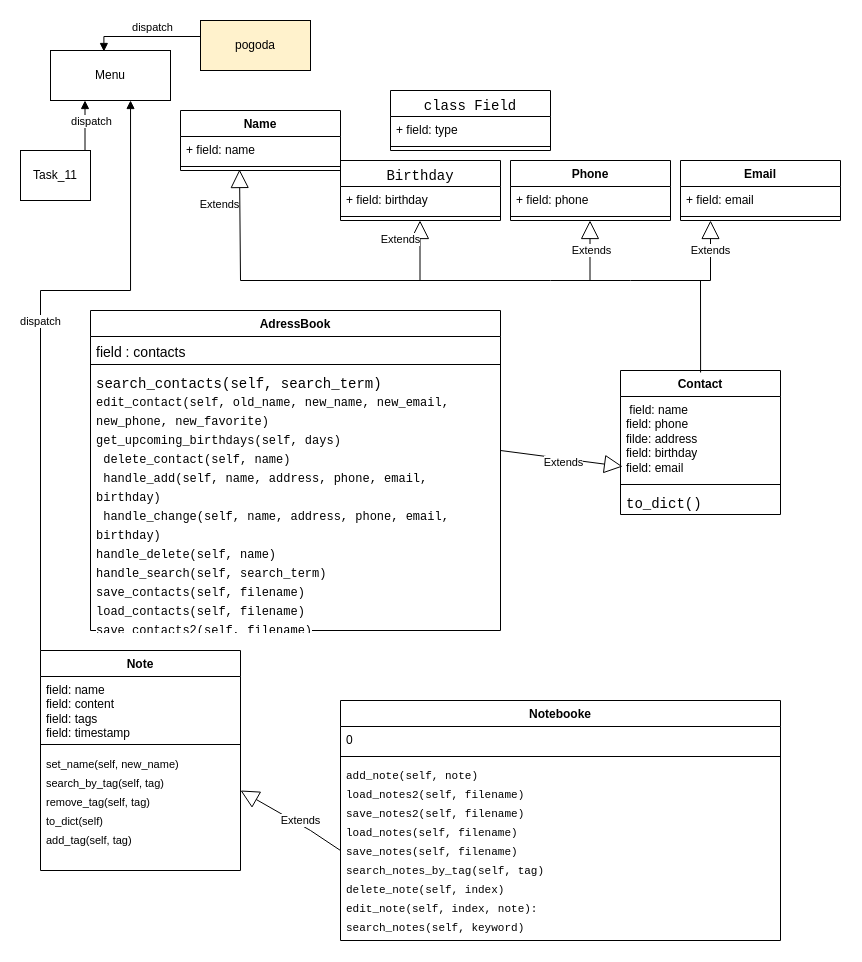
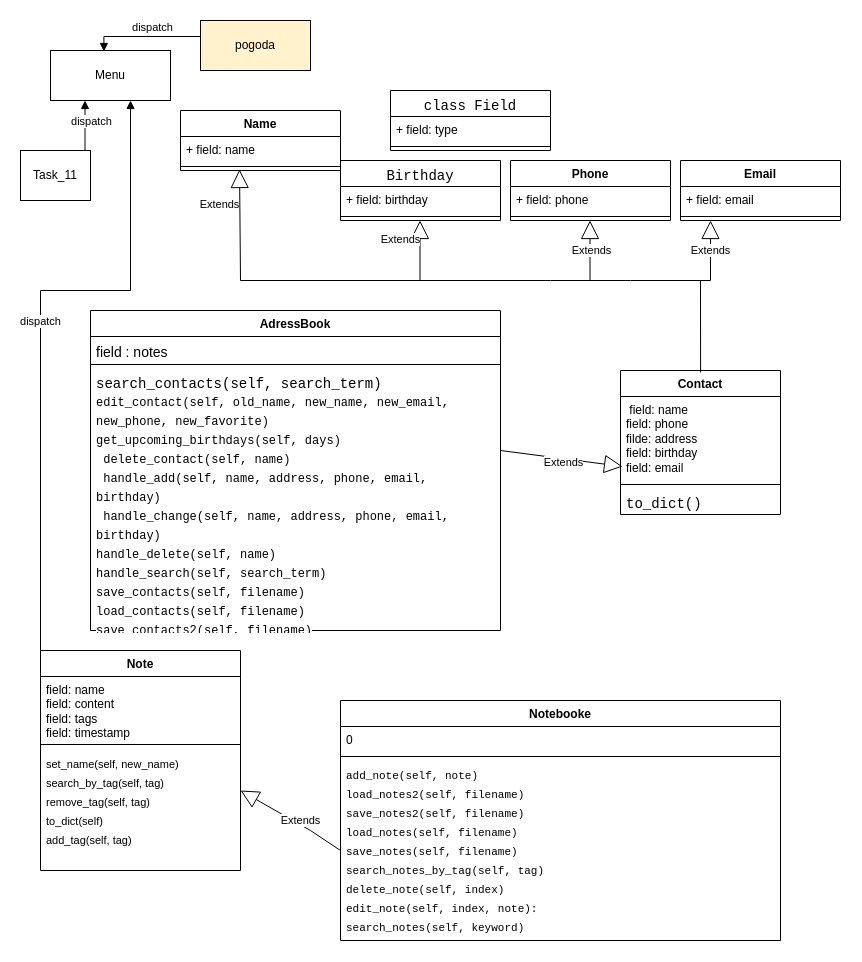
  <mxCell id="0" />
  <mxCell id="1" parent="0" />
  <mxCell id="2" value="&lt;div style=&quot;font-family: Consolas, &amp;quot;Courier New&amp;quot;, monospace; font-weight: normal; font-size: 14px; line-height: 19px;&quot;&gt;&lt;span style=&quot;background-color: rgb(255, 255, 255);&quot;&gt;class Field&lt;/span&gt;&lt;/div&gt;" style="swimlane;fontStyle=1;align=center;verticalAlign=top;childLayout=stackLayout;horizontal=1;startSize=26;horizontalStack=0;resizeParent=1;resizeParentMax=0;resizeLast=0;collapsible=1;marginBottom=0;whiteSpace=wrap;html=1;" vertex="1" parent="1"><mxGeometry x="390" y="90" width="160" height="60" as="geometry" /></mxCell>
  <mxCell id="3" value="+ field: type" style="text;strokeColor=none;fillColor=none;align=left;verticalAlign=top;spacingLeft=4;spacingRight=4;overflow=hidden;rotatable=0;points=[[0,0.5],[1,0.5]];portConstraint=eastwest;whiteSpace=wrap;html=1;" vertex="1" parent="2"><mxGeometry y="26" width="160" height="26" as="geometry" /></mxCell>
  <mxCell id="4" value="" style="line;strokeWidth=1;fillColor=none;align=left;verticalAlign=middle;spacingTop=-1;spacingLeft=3;spacingRight=3;rotatable=0;labelPosition=right;points=[];portConstraint=eastwest;strokeColor=inherit;" vertex="1" parent="2"><mxGeometry y="52" width="160" height="8" as="geometry" /></mxCell>
  <mxCell id="5" value="&lt;div style=&quot;font-family: Consolas, &amp;quot;Courier New&amp;quot;, monospace; font-weight: normal; font-size: 14px; line-height: 19px;&quot;&gt;Birthday&lt;/div&gt;" style="swimlane;fontStyle=1;align=center;verticalAlign=top;childLayout=stackLayout;horizontal=1;startSize=26;horizontalStack=0;resizeParent=1;resizeParentMax=0;resizeLast=0;collapsible=1;marginBottom=0;whiteSpace=wrap;html=1;labelBackgroundColor=#FFFFFF;fontColor=#000000;" vertex="1" parent="1"><mxGeometry x="340" y="160" width="160" height="60" as="geometry" /></mxCell>
  <mxCell id="6" value="+ field: birthday" style="text;strokeColor=none;fillColor=none;align=left;verticalAlign=top;spacingLeft=4;spacingRight=4;overflow=hidden;rotatable=0;points=[[0,0.5],[1,0.5]];portConstraint=eastwest;whiteSpace=wrap;html=1;" vertex="1" parent="5"><mxGeometry y="26" width="160" height="26" as="geometry" /></mxCell>
  <mxCell id="7" value="" style="line;strokeWidth=1;fillColor=none;align=left;verticalAlign=middle;spacingTop=-1;spacingLeft=3;spacingRight=3;rotatable=0;labelPosition=right;points=[];portConstraint=eastwest;strokeColor=inherit;" vertex="1" parent="5"><mxGeometry y="52" width="160" height="8" as="geometry" /></mxCell>
  <mxCell id="8" value="Email" style="swimlane;fontStyle=1;align=center;verticalAlign=top;childLayout=stackLayout;horizontal=1;startSize=26;horizontalStack=0;resizeParent=1;resizeParentMax=0;resizeLast=0;collapsible=1;marginBottom=0;whiteSpace=wrap;html=1;" vertex="1" parent="1"><mxGeometry x="680" y="160" width="160" height="60" as="geometry" /></mxCell>
  <mxCell id="9" value="+ field: email" style="text;strokeColor=none;fillColor=none;align=left;verticalAlign=top;spacingLeft=4;spacingRight=4;overflow=hidden;rotatable=0;points=[[0,0.5],[1,0.5]];portConstraint=eastwest;whiteSpace=wrap;html=1;" vertex="1" parent="8"><mxGeometry y="26" width="160" height="26" as="geometry" /></mxCell>
  <mxCell id="10" value="" style="line;strokeWidth=1;fillColor=none;align=left;verticalAlign=middle;spacingTop=-1;spacingLeft=3;spacingRight=3;rotatable=0;labelPosition=right;points=[];portConstraint=eastwest;strokeColor=inherit;" vertex="1" parent="8"><mxGeometry y="52" width="160" height="8" as="geometry" /></mxCell>
  <mxCell id="11" value="Phone" style="swimlane;fontStyle=1;align=center;verticalAlign=top;childLayout=stackLayout;horizontal=1;startSize=26;horizontalStack=0;resizeParent=1;resizeParentMax=0;resizeLast=0;collapsible=1;marginBottom=0;whiteSpace=wrap;html=1;" vertex="1" parent="1"><mxGeometry x="510" y="160" width="160" height="60" as="geometry" /></mxCell>
  <mxCell id="12" value="+ field: phone" style="text;strokeColor=none;fillColor=none;align=left;verticalAlign=top;spacingLeft=4;spacingRight=4;overflow=hidden;rotatable=0;points=[[0,0.5],[1,0.5]];portConstraint=eastwest;whiteSpace=wrap;html=1;" vertex="1" parent="11"><mxGeometry y="26" width="160" height="26" as="geometry" /></mxCell>
  <mxCell id="13" value="" style="line;strokeWidth=1;fillColor=none;align=left;verticalAlign=middle;spacingTop=-1;spacingLeft=3;spacingRight=3;rotatable=0;labelPosition=right;points=[];portConstraint=eastwest;strokeColor=inherit;" vertex="1" parent="11"><mxGeometry y="52" width="160" height="8" as="geometry" /></mxCell>
  <mxCell id="14" value="Name" style="swimlane;fontStyle=1;align=center;verticalAlign=top;childLayout=stackLayout;horizontal=1;startSize=26;horizontalStack=0;resizeParent=1;resizeParentMax=0;resizeLast=0;collapsible=1;marginBottom=0;whiteSpace=wrap;html=1;" vertex="1" parent="1"><mxGeometry x="180" y="110" width="160" height="60" as="geometry" /></mxCell>
  <mxCell id="15" value="+ field: name" style="text;strokeColor=none;fillColor=none;align=left;verticalAlign=top;spacingLeft=4;spacingRight=4;overflow=hidden;rotatable=0;points=[[0,0.5],[1,0.5]];portConstraint=eastwest;whiteSpace=wrap;html=1;" vertex="1" parent="14"><mxGeometry y="26" width="160" height="26" as="geometry" /></mxCell>
  <mxCell id="16" value="" style="line;strokeWidth=1;fillColor=none;align=left;verticalAlign=middle;spacingTop=-1;spacingLeft=3;spacingRight=3;rotatable=0;labelPosition=right;points=[];portConstraint=eastwest;strokeColor=inherit;" vertex="1" parent="14"><mxGeometry y="52" width="160" height="8" as="geometry" /></mxCell>
  <mxCell id="17" value="Contact" style="swimlane;fontStyle=1;align=center;verticalAlign=top;childLayout=stackLayout;horizontal=1;startSize=26;horizontalStack=0;resizeParent=1;resizeParentMax=0;resizeLast=0;collapsible=1;marginBottom=0;whiteSpace=wrap;html=1;" vertex="1" parent="1"><mxGeometry x="620" y="370" width="160" height="144" as="geometry" /></mxCell>
  <mxCell id="18" value="&amp;nbsp;field: name&lt;br&gt;field: phone&lt;br&gt;filde: address&lt;br&gt;field: birthday&lt;br&gt;field: email" style="text;strokeColor=none;fillColor=none;align=left;verticalAlign=top;spacingLeft=4;spacingRight=4;overflow=hidden;rotatable=0;points=[[0,0.5],[1,0.5]];portConstraint=eastwest;whiteSpace=wrap;html=1;" vertex="1" parent="17"><mxGeometry y="26" width="160" height="84" as="geometry" /></mxCell>
  <mxCell id="19" value="" style="line;strokeWidth=1;fillColor=none;align=left;verticalAlign=middle;spacingTop=-1;spacingLeft=3;spacingRight=3;rotatable=0;labelPosition=right;points=[];portConstraint=eastwest;strokeColor=inherit;" vertex="1" parent="17"><mxGeometry y="110" width="160" height="8" as="geometry" /></mxCell>
  <mxCell id="20" value="&lt;div style=&quot;font-family: Consolas, &amp;quot;Courier New&amp;quot;, monospace; font-size: 14px; line-height: 19px;&quot;&gt;to_dict()&amp;nbsp;&lt;/div&gt;" style="text;strokeColor=none;fillColor=none;align=left;verticalAlign=top;spacingLeft=4;spacingRight=4;overflow=hidden;rotatable=0;points=[[0,0.5],[1,0.5]];portConstraint=eastwest;whiteSpace=wrap;html=1;labelBackgroundColor=#FFFFFF;fontColor=#000000;" vertex="1" parent="17"><mxGeometry y="118" width="160" height="26" as="geometry" /></mxCell>
  <mxCell id="21" value="" style="endArrow=none;html=1;rounded=0;" edge="1" parent="1"><mxGeometry relative="1" as="geometry"><mxPoint x="390" y="280" as="sourcePoint" /><mxPoint x="550" y="280" as="targetPoint" /></mxGeometry></mxCell>
  <mxCell id="22" value="" style="endArrow=none;html=1;rounded=0;" edge="1" parent="1"><mxGeometry relative="1" as="geometry"><mxPoint x="240" y="280" as="sourcePoint" /><mxPoint x="400" y="280" as="targetPoint" /></mxGeometry></mxCell>
  <mxCell id="23" value="" style="endArrow=none;html=1;rounded=0;" edge="1" parent="1"><mxGeometry relative="1" as="geometry"><mxPoint x="550" y="280" as="sourcePoint" /><mxPoint x="710" y="280" as="targetPoint" /><Array as="points"><mxPoint x="630" y="280" /></Array></mxGeometry></mxCell>
  <mxCell id="24" value="" style="endArrow=none;html=1;rounded=0;entryX=-0.06;entryY=0.845;entryDx=0;entryDy=0;entryPerimeter=0;" edge="1" parent="1"><mxGeometry relative="1" as="geometry"><mxPoint x="700" y="280" as="sourcePoint" /><mxPoint x="700.1" y="372" as="targetPoint" /></mxGeometry></mxCell>
  <mxCell id="25" value="Extends" style="endArrow=block;endSize=16;endFill=0;html=1;rounded=0;entryX=0.369;entryY=0.875;entryDx=0;entryDy=0;entryPerimeter=0;" edge="1" parent="1" target="16"><mxGeometry x="0.375" y="20" width="160" relative="1" as="geometry"><mxPoint x="240" y="280" as="sourcePoint" /><mxPoint x="240" y="220" as="targetPoint" /><Array as="points"><mxPoint x="240" y="280" /></Array><mxPoint as="offset" /></mxGeometry></mxCell>
  <mxCell id="26" value="Extends" style="endArrow=block;endSize=16;endFill=0;html=1;rounded=0;" edge="1" parent="1"><mxGeometry x="0.375" y="20" width="160" relative="1" as="geometry"><mxPoint x="419.5" y="280" as="sourcePoint" /><mxPoint x="419.5" y="220" as="targetPoint" /><Array as="points"><mxPoint x="419.5" y="280" /></Array><mxPoint as="offset" /></mxGeometry></mxCell>
  <mxCell id="27" value="Extends" style="endArrow=block;endSize=16;endFill=0;html=1;rounded=0;" edge="1" parent="1"><mxGeometry width="160" relative="1" as="geometry"><mxPoint x="589.5" y="280" as="sourcePoint" /><mxPoint x="589.5" y="220" as="targetPoint" /><Array as="points"><mxPoint x="589.5" y="280" /></Array><mxPoint x="1" as="offset" /></mxGeometry></mxCell>
  <mxCell id="28" value="Extends" style="endArrow=block;endSize=16;endFill=0;html=1;rounded=0;" edge="1" parent="1"><mxGeometry width="160" relative="1" as="geometry"><mxPoint x="710" y="280" as="sourcePoint" /><mxPoint x="710" y="220" as="targetPoint" /><Array as="points"><mxPoint x="710" y="280" /></Array><mxPoint as="offset" /></mxGeometry></mxCell>
  <mxCell id="29" value="AdressBook" style="swimlane;fontStyle=1;align=center;verticalAlign=top;childLayout=stackLayout;horizontal=1;startSize=26;horizontalStack=0;resizeParent=1;resizeParentMax=0;resizeLast=0;collapsible=1;marginBottom=0;whiteSpace=wrap;html=1;" vertex="1" parent="1"><mxGeometry x="90" y="310" width="410" height="320" as="geometry" /></mxCell>
- <mxCell id="30" value="&lt;div style=&quot;font-size: 14px; line-height: 19px;&quot;&gt;&lt;span style=&quot;background-color: rgb(255, 255, 255);&quot;&gt;field : contacts&lt;/span&gt;&lt;/div&gt;" style="text;strokeColor=none;fillColor=none;align=left;verticalAlign=top;spacingLeft=4;spacingRight=4;overflow=hidden;rotatable=0;points=[[0,0.5],[1,0.5]];portConstraint=eastwest;whiteSpace=wrap;html=1;" vertex="1" parent="29"><mxGeometry y="26" width="410" height="24" as="geometry" /></mxCell>
+ <mxCell id="30" value="&lt;div style=&quot;font-size: 14px; line-height: 19px;&quot;&gt;&lt;span style=&quot;background-color: rgb(255, 255, 255);&quot;&gt;field : notes&lt;/span&gt;&lt;/div&gt;" style="text;strokeColor=none;fillColor=none;align=left;verticalAlign=top;spacingLeft=4;spacingRight=4;overflow=hidden;rotatable=0;points=[[0,0.5],[1,0.5]];portConstraint=eastwest;whiteSpace=wrap;html=1;" vertex="1" parent="29"><mxGeometry y="26" width="410" height="24" as="geometry" /></mxCell>
  <mxCell id="31" value="" style="line;strokeWidth=1;fillColor=none;align=left;verticalAlign=middle;spacingTop=-1;spacingLeft=3;spacingRight=3;rotatable=0;labelPosition=right;points=[];portConstraint=eastwest;strokeColor=inherit;" vertex="1" parent="29"><mxGeometry y="50" width="410" height="8" as="geometry" /></mxCell>
  <mxCell id="32" value="&lt;div style=&quot;font-family: Consolas, &amp;quot;Courier New&amp;quot;, monospace; font-size: 14px; line-height: 19px;&quot;&gt;&lt;span style=&quot;background-color: rgb(255, 255, 255);&quot;&gt;search_contacts(self, search_term)&lt;/span&gt;&lt;/div&gt;&lt;div style=&quot;font-family: Consolas, &amp;quot;Courier New&amp;quot;, monospace; line-height: 19px;&quot;&gt;&lt;div style=&quot;line-height: 19px;&quot;&gt;&lt;span style=&quot;background-color: rgb(255, 255, 255);&quot;&gt;edit_contact(self, old_name, new_name, new_email, new_phone, new_favorite)&lt;br&gt;&lt;/span&gt;&lt;/div&gt;&lt;div style=&quot;line-height: 19px;&quot;&gt;&lt;div style=&quot;line-height: 19px;&quot;&gt;&lt;span style=&quot;background-color: rgb(255, 255, 255);&quot;&gt;get_upcoming_birthdays(self, days)&lt;/span&gt;&lt;/div&gt;&lt;div style=&quot;line-height: 19px;&quot;&gt;&lt;div style=&quot;line-height: 19px;&quot;&gt;&lt;span style=&quot;background-color: rgb(255, 255, 255);&quot;&gt;&amp;nbsp;delete_contact(self, name)&lt;/span&gt;&lt;/div&gt;&lt;div style=&quot;line-height: 19px;&quot;&gt;&lt;div style=&quot;line-height: 19px;&quot;&gt;&lt;span style=&quot;background-color: rgb(255, 255, 255);&quot;&gt;&amp;nbsp;handle_add(self, name, address, phone, email, birthday)&lt;/span&gt;&lt;/div&gt;&lt;div style=&quot;line-height: 19px;&quot;&gt;&lt;div style=&quot;line-height: 19px;&quot;&gt;&lt;span style=&quot;background-color: rgb(255, 255, 255);&quot;&gt;&amp;nbsp;handle_change(self, name, address, phone, email, birthday)&lt;/span&gt;&lt;/div&gt;&lt;div style=&quot;line-height: 19px;&quot;&gt;&lt;div style=&quot;line-height: 19px;&quot;&gt;&lt;span style=&quot;background-color: rgb(255, 255, 255);&quot;&gt;handle_delete(self, name)&lt;/span&gt;&lt;/div&gt;&lt;div style=&quot;line-height: 19px;&quot;&gt;&lt;div style=&quot;line-height: 19px;&quot;&gt;&lt;span style=&quot;background-color: rgb(255, 255, 255);&quot;&gt;handle_search(self, search_term)&lt;/span&gt;&lt;/div&gt;&lt;div style=&quot;line-height: 19px;&quot;&gt;&lt;div style=&quot;line-height: 19px;&quot;&gt;&lt;span style=&quot;background-color: rgb(255, 255, 255);&quot;&gt;save_contacts(self, filename)&lt;/span&gt;&lt;/div&gt;&lt;div style=&quot;line-height: 19px;&quot;&gt;&lt;div style=&quot;line-height: 19px;&quot;&gt;&lt;span style=&quot;background-color: rgb(255, 255, 255);&quot;&gt;load_contacts(self, filename)&lt;/span&gt;&lt;/div&gt;&lt;div style=&quot;line-height: 19px;&quot;&gt;&lt;div style=&quot;line-height: 19px;&quot;&gt;&lt;span style=&quot;background-color: rgb(255, 255, 255);&quot;&gt;save_contacts2(self, filename)&lt;/span&gt;&lt;/div&gt;&lt;div style=&quot;line-height: 19px;&quot;&gt;&lt;div style=&quot;line-height: 19px;&quot;&gt;&lt;span style=&quot;background-color: rgb(255, 255, 255);&quot;&gt;&amp;nbsp;load_contacts2(self, filename)&lt;/span&gt;&lt;/div&gt;&lt;/div&gt;&lt;/div&gt;&lt;/div&gt;&lt;/div&gt;&lt;/div&gt;&lt;/div&gt;&lt;/div&gt;&lt;/div&gt;&lt;/div&gt;&lt;/div&gt;&lt;/div&gt;" style="text;strokeColor=none;fillColor=none;align=left;verticalAlign=top;spacingLeft=4;spacingRight=4;overflow=hidden;rotatable=0;points=[[0,0.5],[1,0.5]];portConstraint=eastwest;whiteSpace=wrap;html=1;" vertex="1" parent="29"><mxGeometry y="58" width="410" height="262" as="geometry" /></mxCell>
  <mxCell id="33" value="Extends" style="endArrow=block;endSize=16;endFill=0;html=1;rounded=0;entryX=0.013;entryY=0.833;entryDx=0;entryDy=0;entryPerimeter=0;" edge="1" parent="1" target="18"><mxGeometry x="0.04" y="-4" width="160" relative="1" as="geometry"><mxPoint x="500" y="450" as="sourcePoint" /><mxPoint x="500" y="394" as="targetPoint" /><mxPoint as="offset" /></mxGeometry></mxCell>
  <mxCell id="34" value="Note" style="swimlane;fontStyle=1;align=center;verticalAlign=top;childLayout=stackLayout;horizontal=1;startSize=26;horizontalStack=0;resizeParent=1;resizeParentMax=0;resizeLast=0;collapsible=1;marginBottom=0;whiteSpace=wrap;html=1;" vertex="1" parent="1"><mxGeometry x="40" y="650" width="200" height="220" as="geometry" /></mxCell>
  <mxCell id="35" value="field: name&lt;br&gt;field: content&lt;br&gt;field: tags&lt;br&gt;field: timestamp" style="text;strokeColor=none;fillColor=none;align=left;verticalAlign=top;spacingLeft=4;spacingRight=4;overflow=hidden;rotatable=0;points=[[0,0.5],[1,0.5]];portConstraint=eastwest;whiteSpace=wrap;html=1;" vertex="1" parent="34"><mxGeometry y="26" width="200" height="64" as="geometry" /></mxCell>
  <mxCell id="36" value="" style="line;strokeWidth=1;fillColor=none;align=left;verticalAlign=middle;spacingTop=-1;spacingLeft=3;spacingRight=3;rotatable=0;labelPosition=right;points=[];portConstraint=eastwest;strokeColor=inherit;" vertex="1" parent="34"><mxGeometry y="90" width="200" height="8" as="geometry" /></mxCell>
  <mxCell id="37" value="&lt;div style=&quot;font-size: 11px; line-height: 19px;&quot;&gt;set_name(self, new_name)&lt;/div&gt;&lt;div style=&quot;font-size: 11px; line-height: 19px;&quot;&gt;&lt;div style=&quot;line-height: 19px; font-size: 11px;&quot;&gt;&lt;div style=&quot;line-height: 19px; font-size: 11px;&quot;&gt;search_by_tag(self, tag)&lt;/div&gt;&lt;/div&gt;&lt;div style=&quot;line-height: 19px; font-size: 11px;&quot;&gt;&lt;div style=&quot;line-height: 19px; font-size: 11px;&quot;&gt;remove_tag(self, tag)&lt;/div&gt;&lt;/div&gt;&lt;div style=&quot;line-height: 19px; font-size: 11px;&quot;&gt;&lt;div style=&quot;line-height: 19px; font-size: 11px;&quot;&gt;to_dict(self)&lt;/div&gt;&lt;/div&gt;&lt;div style=&quot;line-height: 19px; font-size: 11px;&quot;&gt;add_tag(self, tag)&lt;br style=&quot;font-size: 11px;&quot;&gt;&lt;/div&gt;&lt;div style=&quot;line-height: 19px; font-size: 11px;&quot;&gt;&lt;div style=&quot;line-height: 19px; font-size: 11px;&quot;&gt;&lt;br style=&quot;font-size: 11px;&quot;&gt;&lt;/div&gt;&lt;/div&gt;&lt;/div&gt;" style="text;strokeColor=none;fillColor=none;align=left;verticalAlign=top;spacingLeft=4;spacingRight=4;overflow=hidden;rotatable=0;points=[[0,0.5],[1,0.5]];portConstraint=eastwest;whiteSpace=wrap;html=1;fontSize=11;fontFamily=Helvetica;labelBackgroundColor=#FFFFFF;fontColor=#000000;" vertex="1" parent="34"><mxGeometry y="98" width="200" height="122" as="geometry" /></mxCell>
  <mxCell id="38" value="Notebooke" style="swimlane;fontStyle=1;align=center;verticalAlign=top;childLayout=stackLayout;horizontal=1;startSize=26;horizontalStack=0;resizeParent=1;resizeParentMax=0;resizeLast=0;collapsible=1;marginBottom=0;whiteSpace=wrap;html=1;" vertex="1" parent="1"><mxGeometry x="340" y="700" width="440" height="240" as="geometry" /></mxCell>
  <mxCell id="39" value="0" style="text;strokeColor=none;fillColor=none;align=left;verticalAlign=top;spacingLeft=4;spacingRight=4;overflow=hidden;rotatable=0;points=[[0,0.5],[1,0.5]];portConstraint=eastwest;whiteSpace=wrap;html=1;" vertex="1" parent="38"><mxGeometry y="26" width="440" height="26" as="geometry" /></mxCell>
  <mxCell id="40" value="" style="line;strokeWidth=1;fillColor=none;align=left;verticalAlign=middle;spacingTop=-1;spacingLeft=3;spacingRight=3;rotatable=0;labelPosition=right;points=[];portConstraint=eastwest;strokeColor=inherit;" vertex="1" parent="38"><mxGeometry y="52" width="440" height="8" as="geometry" /></mxCell>
  <mxCell id="41" value="&lt;div style=&quot;font-family: Consolas, &amp;quot;Courier New&amp;quot;, monospace; font-size: 11px; line-height: 19px;&quot;&gt;add_note(self, note)&lt;/div&gt;&lt;div style=&quot;font-family: Consolas, &amp;quot;Courier New&amp;quot;, monospace; font-size: 11px; line-height: 19px;&quot;&gt;&lt;div style=&quot;line-height: 19px; font-size: 11px;&quot;&gt;&lt;div style=&quot;line-height: 19px; font-size: 11px;&quot;&gt;&lt;div style=&quot;line-height: 19px; font-size: 11px;&quot;&gt;&lt;div style=&quot;line-height: 19px; font-size: 11px;&quot;&gt;&lt;div style=&quot;line-height: 19px; font-size: 11px;&quot;&gt;&lt;div style=&quot;line-height: 19px; font-size: 11px;&quot;&gt;&lt;div style=&quot;line-height: 19px; font-size: 11px;&quot;&gt;&lt;div style=&quot;line-height: 19px; font-size: 11px;&quot;&gt;load_notes2(self, filename)&lt;/div&gt;&lt;/div&gt;&lt;div style=&quot;line-height: 19px; font-size: 11px;&quot;&gt;save_notes2(self, filename)&lt;/div&gt;&lt;/div&gt;&lt;div style=&quot;line-height: 19px; font-size: 11px;&quot;&gt;load_notes(self, filename)&lt;/div&gt;&lt;/div&gt;&lt;div style=&quot;line-height: 19px; font-size: 11px;&quot;&gt;save_notes(self, filename)&lt;/div&gt;&lt;/div&gt;&lt;div style=&quot;line-height: 19px; font-size: 11px;&quot;&gt;search_notes_by_tag(self, tag)&lt;/div&gt;&lt;/div&gt;&lt;div style=&quot;line-height: 19px; font-size: 11px;&quot;&gt;delete_note(self, index)&lt;/div&gt;&lt;/div&gt;&lt;div style=&quot;line-height: 19px; font-size: 11px;&quot;&gt;edit_note(self, index, note):&lt;/div&gt;&lt;/div&gt;&lt;div style=&quot;line-height: 19px; font-size: 11px;&quot;&gt;search_notes(self, keyword)&lt;/div&gt;&lt;/div&gt;" style="text;strokeColor=none;fillColor=none;align=left;verticalAlign=top;spacingLeft=4;spacingRight=4;overflow=hidden;rotatable=0;points=[[0,0.5],[1,0.5]];portConstraint=eastwest;whiteSpace=wrap;html=1;fontSize=11;labelBackgroundColor=#FFFFFF;fontColor=#000000;" vertex="1" parent="38"><mxGeometry y="60" width="440" height="180" as="geometry" /></mxCell>
  <mxCell id="42" value="Extends" style="endArrow=block;endSize=16;endFill=0;html=1;rounded=0;" edge="1" parent="1"><mxGeometry x="-0.148" y="-4" width="160" relative="1" as="geometry"><mxPoint x="340" y="850" as="sourcePoint" /><mxPoint x="240" y="790" as="targetPoint" /><Array as="points"><mxPoint x="310" y="830" /></Array><mxPoint as="offset" /></mxGeometry></mxCell>
  <mxCell id="43" value="Menu" style="html=1;whiteSpace=wrap;" vertex="1" parent="1"><mxGeometry x="50" y="50" width="120" height="50" as="geometry" /></mxCell>
  <mxCell id="44" value="Task_11" style="html=1;whiteSpace=wrap;" vertex="1" parent="1"><mxGeometry y="150" width="70" height="50" as="geometry" x="20" /></mxCell>
  <mxCell id="45" value="pogoda" style="html=1;whiteSpace=wrap;fillColor=#fff2cc;" vertex="1" parent="1"><mxGeometry x="200" y="20" width="110" height="50" as="geometry" /></mxCell>
  <mxCell id="46" value="dispatch" style="html=1;verticalAlign=bottom;endArrow=block;edgeStyle=elbowEdgeStyle;elbow=vertical;curved=0;rounded=0;entryX=0.445;entryY=0.02;entryDx=0;entryDy=0;entryPerimeter=0;" edge="1" parent="1" target="43"><mxGeometry width="80" relative="1" as="geometry"><mxPoint x="200" y="20" as="sourcePoint" /><mxPoint x="80" y="45" as="targetPoint" /></mxGeometry></mxCell>
  <mxCell id="47" value="dispatch" style="html=1;verticalAlign=bottom;endArrow=block;edgeStyle=elbowEdgeStyle;elbow=vertical;curved=0;rounded=0;" edge="1" parent="1"><mxGeometry x="-0.2" y="-5" width="80" relative="1" as="geometry"><mxPoint x="84.5" y="150" as="sourcePoint" /><mxPoint x="84.5" y="100" as="targetPoint" /><mxPoint x="1" as="offset" /></mxGeometry></mxCell>
  <mxCell id="48" value="dispatch" style="html=1;verticalAlign=bottom;endArrow=block;edgeStyle=elbowEdgeStyle;elbow=vertical;curved=0;rounded=0;entryX=0.667;entryY=1;entryDx=0;entryDy=0;entryPerimeter=0;" edge="1" parent="1" target="43"><mxGeometry width="80" relative="1" as="geometry"><mxPoint x="40" y="650" as="sourcePoint" /><mxPoint x="40" y="210" as="targetPoint" /><Array as="points"><mxPoint x="50" y="290" /></Array></mxGeometry></mxCell>
